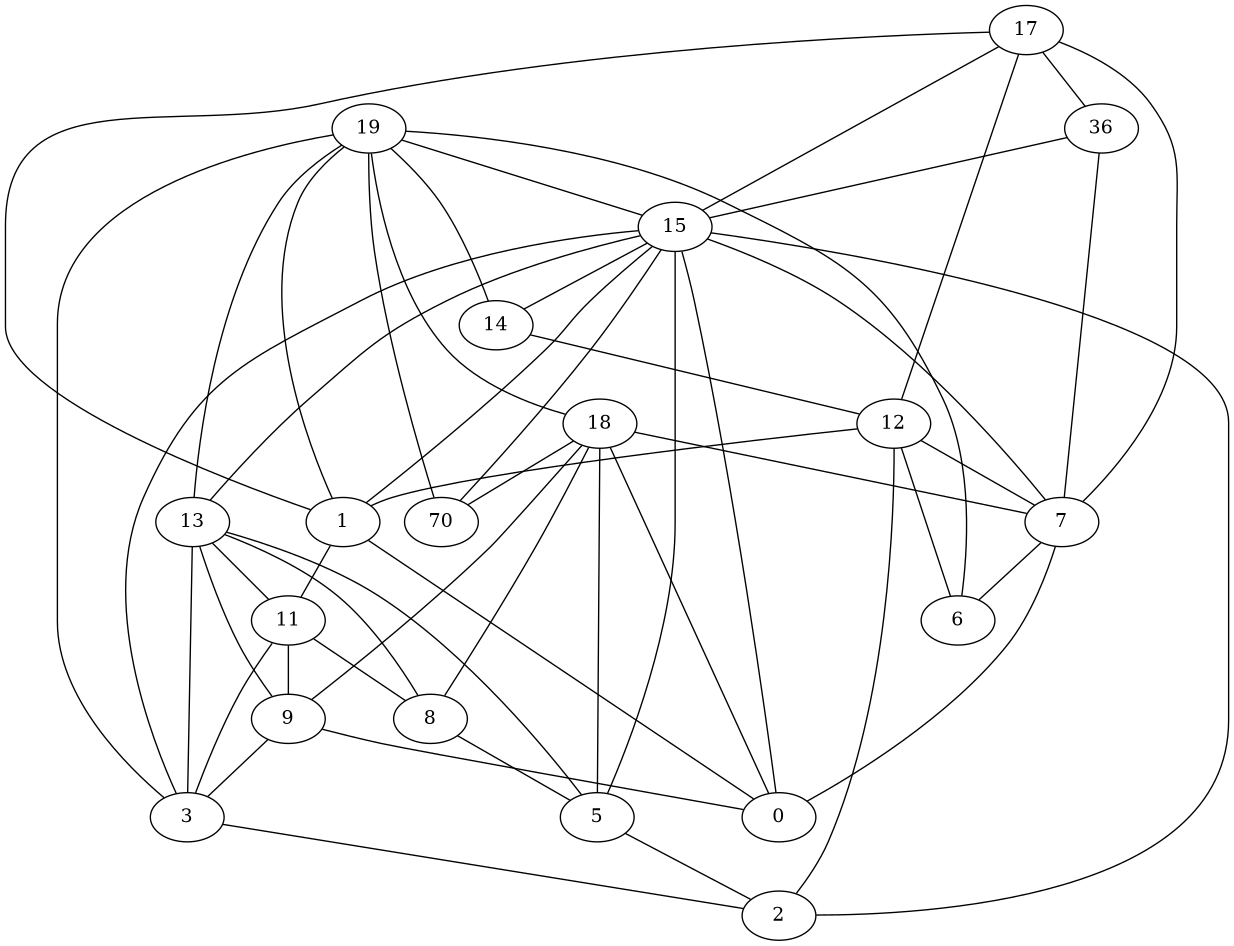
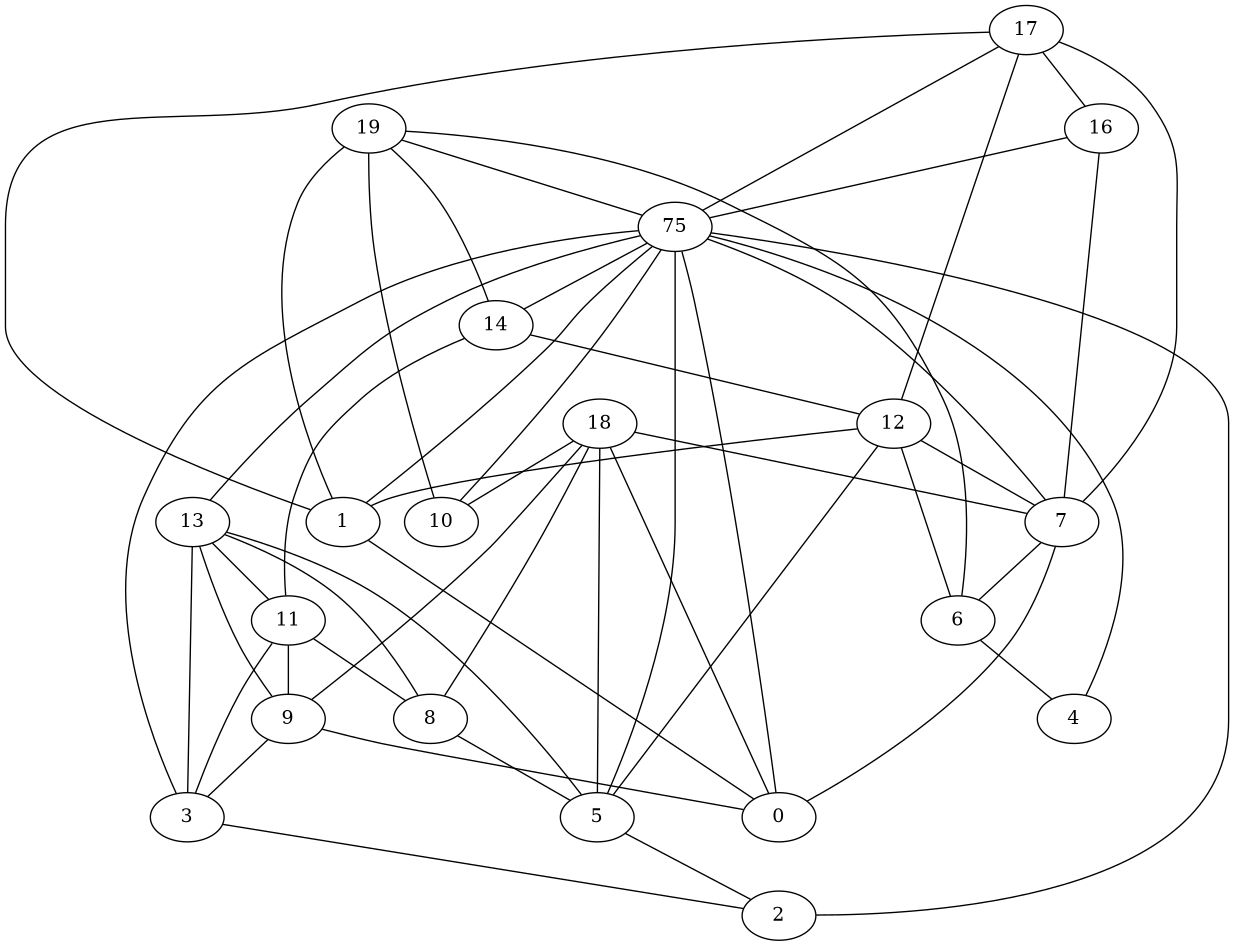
  digraph {
    edge [dir=none]
    8
    5
    2
    11
    3
    9
    0
    13
    12
    1
    7
+   4
    6
-   10 [label=70]
+   10
    18
-   15
+   15 [label=75]
    14
    19
-   16 [label=36]
+   16
    17
    subgraph sub_1 {
      8
      5
      2
      11
      3
      9
      0
      13
      12
      1
      7
+     4
      6
      10
      18
      15
      14
      19
      16
      17
    }
    8 -> 5
    5 -> 2
    11 -> 8
    11 -> 3
    11 -> 9
    3 -> 2
    9 -> 3
    9 -> 0
    13 -> 8
    13 -> 5
    13 -> 11
    13 -> 3
    13 -> 9
-   12 -> 2
+   12 -> 5
    12 -> 1
    12 -> 7
    12 -> 6
    1 -> 0
    7 -> 0
    7 -> 6
+   6 -> 4
    18 -> 8
    18 -> 5
    18 -> 9
    18 -> 0
    18 -> 7
    18 -> 10
    15 -> 5
    15 -> 2
    15 -> 3
    15 -> 0
    15 -> 13
    15 -> 1
    15 -> 7
+   15 -> 4
    15 -> 10
    15 -> 14
-   1 -> 11
+   14 -> 11
    14 -> 12
-   19 -> 3
-   19 -> 13
    19 -> 1
    19 -> 6
    19 -> 10
-   19 -> 18
    19 -> 15
    19 -> 14
    16 -> 7
    16 -> 15
    17 -> 12
    17 -> 1
    17 -> 7
    17 -> 15
    17 -> 16
  }
